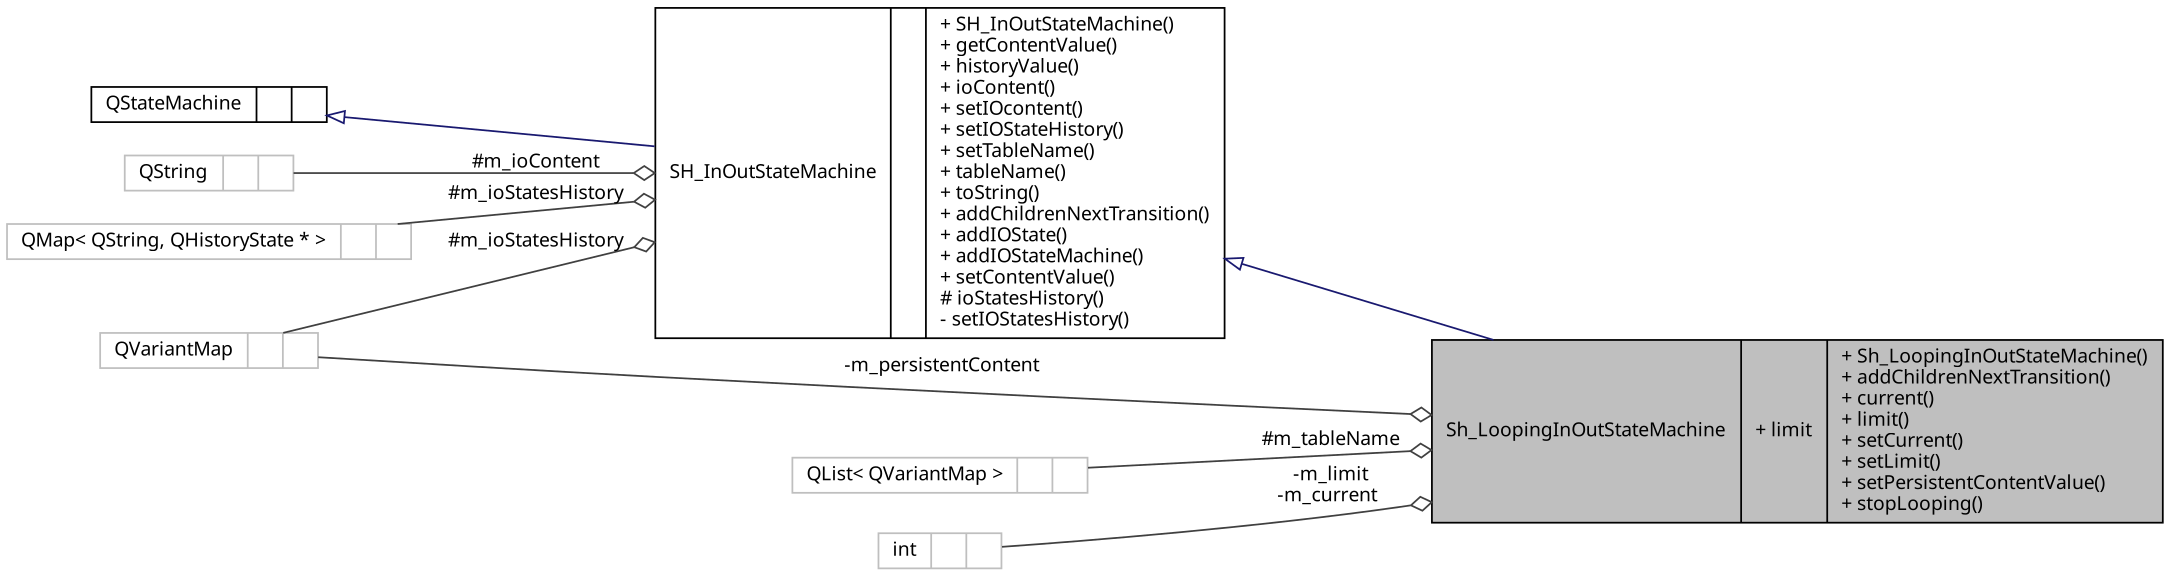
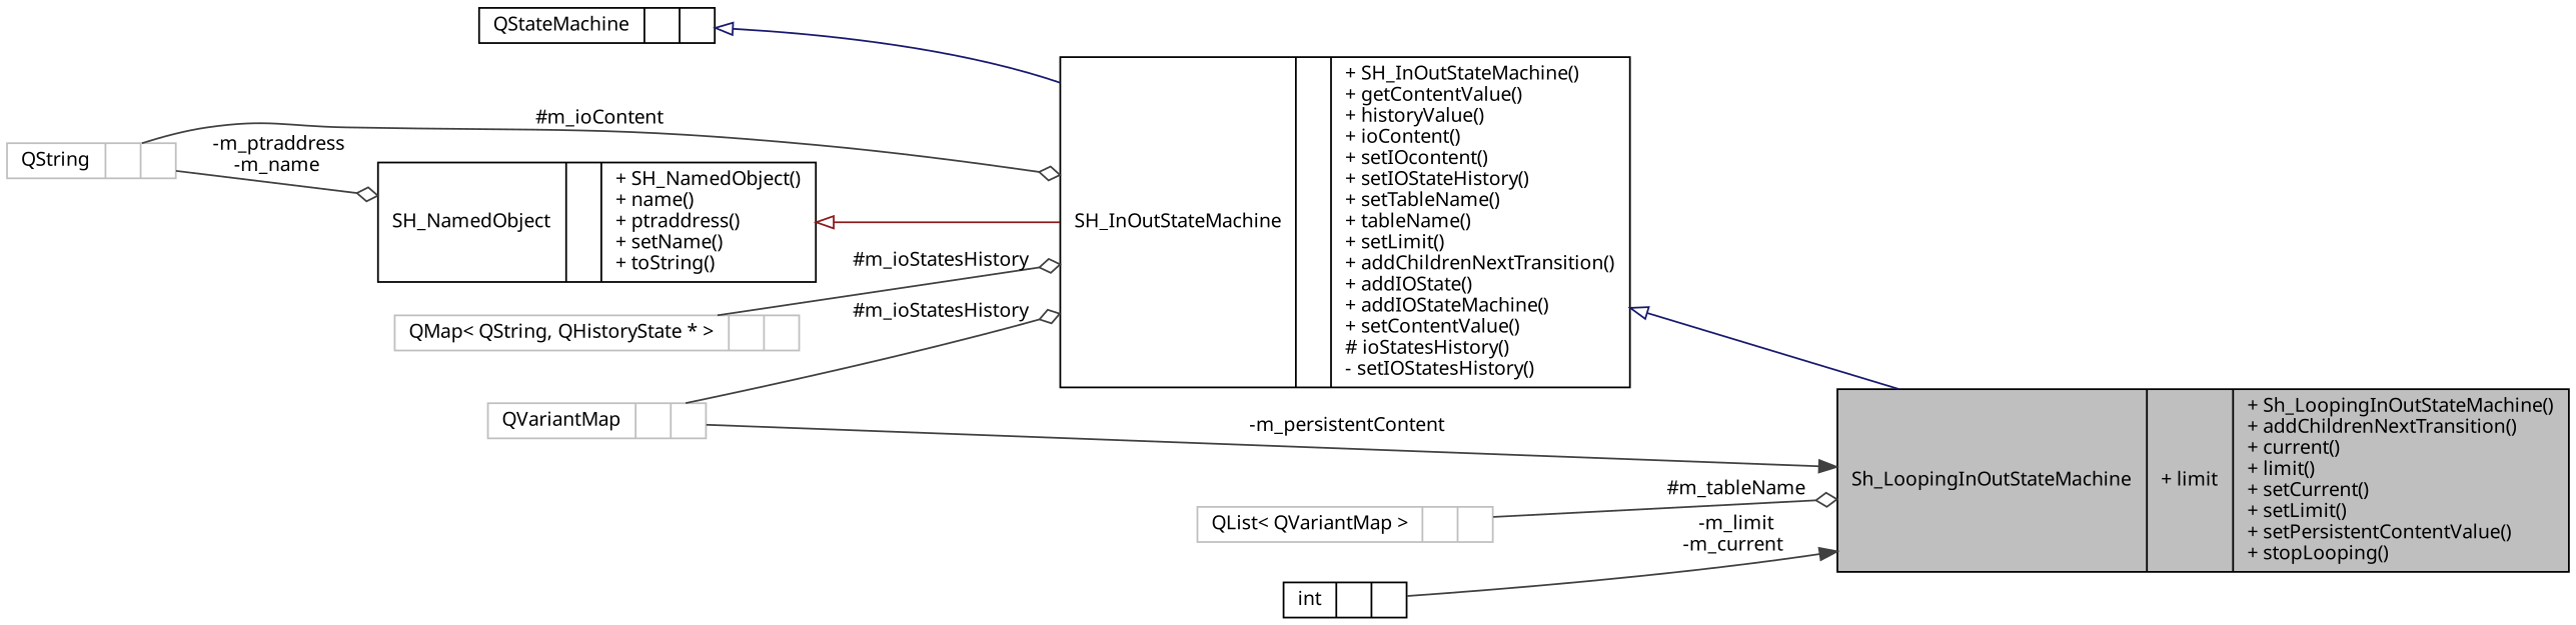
  digraph {
    rankdir=LR
    node [color=grey75 fontname=Verdana fontsize=11 shape=record]
    edge [color=grey25 fontname=Verdana fontsize=11 labelfontname=Verdana labelfontsize=11 style=solid arrowhead=odiamond]
    n1 [color=black fillcolor=grey75 fontcolor=black height=0.2 label="{Sh_LoopingInOutStateMachine\n|+ limit\l|+ Sh_LoopingInOutStateMachine()\l+ addChildrenNextTransition()\l+ current()\l+ limit()\l+ setCurrent()\l+ setLimit()\l+ setPersistentContentValue()\l+ stopLooping()\l}" style=filled width=0.4]
-   n2 [color=black height=0.2 label="{SH_InOutStateMachine\n||+ SH_InOutStateMachine()\l+ getContentValue()\l+ historyValue()\l+ ioContent()\l+ setIOcontent()\l+ setIOStateHistory()\l+ setTableName()\l+ tableName()\l+ toString()\l+ addChildrenNextTransition()\l+ addIOState()\l+ addIOStateMachine()\l+ setContentValue()\l# ioStatesHistory()\l- setIOStatesHistory()\l}" width=0.4]
+   n2 [color=black height=0.2 label="{SH_InOutStateMachine\n||+ SH_InOutStateMachine()\l+ getContentValue()\l+ historyValue()\l+ ioContent()\l+ setIOcontent()\l+ setIOStateHistory()\l+ setTableName()\l+ tableName()\l+ setLimit()\l+ addChildrenNextTransition()\l+ addIOState()\l+ addIOStateMachine()\l+ setContentValue()\l# ioStatesHistory()\l- setIOStatesHistory()\l}" width=0.4]
    n3 [color=black height=0.2 label="{QStateMachine\n||}" width=0.4]
+   n4 [color=black height=0.2 label="{SH_NamedObject\n||+ SH_NamedObject()\l+ name()\l+ ptraddress()\l+ setName()\l+ toString()\l}" width=0.4]
    n5 [height=0.2 label="{QString\n||}" width=0.4]
    n6 [height=0.2 label="{QMap\< QString, QHistoryState * \>\n||}" width=0.4]
    n7 [height=0.2 label="{QVariantMap\n||}" width=0.4]
    n8 [height=0.2 label="{QList\< QVariantMap \>\n||}" width=0.4]
-   n9 [height=0.2 label="{int\n||}" width=0.4]
+   n9 [color=black height=0.2 label="{int\n||}" width=0.4]
    n2 -> n1 [arrowtail=onormal color=midnightblue dir=back arrowhead=""]
    n3 -> n2 [arrowtail=onormal color=midnightblue dir=back arrowhead=""]
+   n4 -> n2 [arrowtail=onormal color=firebrick4 dir=back arrowhead=""]
    n5 -> n2 [label=" #m_ioContent"]
+   n5 -> n4 [label=" -m_ptraddress\n-m_name"]
    n6 -> n2 [label=" #m_ioStatesHistory"]
-   n7 -> n1 [label=" -m_persistentContent"]
+   n7 -> n1 [arrowhead=normal label=" -m_persistentContent"]
    n7 -> n2 [label=" #m_ioStatesHistory"]
    n8 -> n1 [label=" #m_tableName"]
-   n9 -> n1 [label=" -m_limit\n-m_current"]
+   n9 -> n1 [arrowhead=normal label=" -m_limit\n-m_current"]
  }
